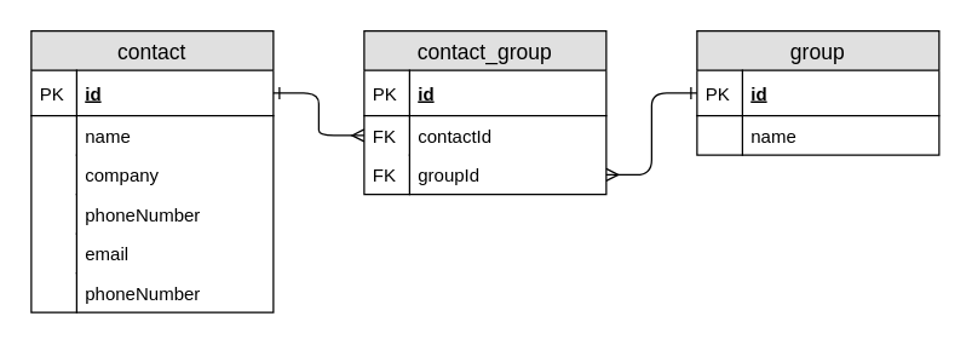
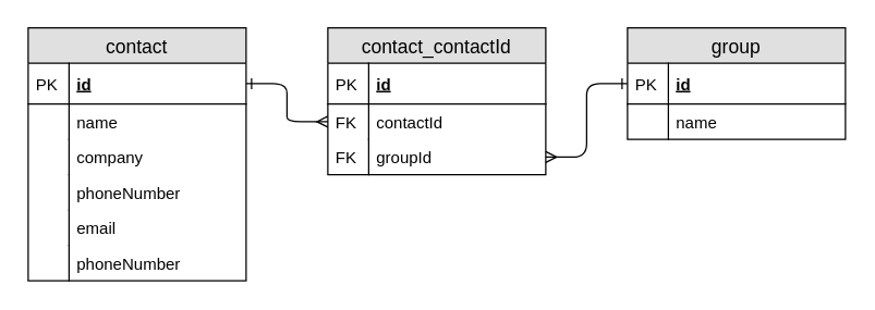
  <mxCell id="0" />
  <mxCell id="1" parent="0" />
  <mxCell id="2" value="contact" style="swimlane;fontStyle=0;childLayout=stackLayout;horizontal=1;startSize=26;fillColor=#e0e0e0;horizontalStack=0;resizeParent=1;resizeParentMax=0;resizeLast=0;collapsible=1;marginBottom=0;swimlaneFillColor=#ffffff;align=center;fontSize=14;" vertex="1" parent="1"><mxGeometry x="20" y="20" width="160" height="186" as="geometry" /></mxCell>
  <mxCell id="3" value="id" style="shape=partialRectangle;top=0;left=0;right=0;bottom=1;align=left;verticalAlign=middle;fillColor=none;spacingLeft=34;spacingRight=4;overflow=hidden;rotatable=0;points=[[0,0.5],[1,0.5]];portConstraint=eastwest;dropTarget=0;fontStyle=5;fontSize=12;" vertex="1" parent="2"><mxGeometry y="26" width="160" height="30" as="geometry" /></mxCell>
  <mxCell id="4" value="PK" style="shape=partialRectangle;top=0;left=0;bottom=0;fillColor=none;align=left;verticalAlign=middle;spacingLeft=4;spacingRight=4;overflow=hidden;rotatable=0;points=[];portConstraint=eastwest;part=1;fontSize=12;" vertex="1" connectable="0" parent="3"><mxGeometry width="30" height="30" as="geometry" /></mxCell>
  <mxCell id="5" value="name" style="shape=partialRectangle;top=0;left=0;right=0;bottom=0;align=left;verticalAlign=top;fillColor=none;spacingLeft=34;spacingRight=4;overflow=hidden;rotatable=0;points=[[0,0.5],[1,0.5]];portConstraint=eastwest;dropTarget=0;fontSize=12;" vertex="1" parent="2"><mxGeometry y="56" width="160" height="26" as="geometry" /></mxCell>
  <mxCell id="6" value="" style="shape=partialRectangle;top=0;left=0;bottom=0;fillColor=none;align=left;verticalAlign=top;spacingLeft=4;spacingRight=4;overflow=hidden;rotatable=0;points=[];portConstraint=eastwest;part=1;fontSize=12;" vertex="1" connectable="0" parent="5"><mxGeometry width="30" height="26" as="geometry" /></mxCell>
  <mxCell id="7" value="company" style="shape=partialRectangle;top=0;left=0;right=0;bottom=0;align=left;verticalAlign=top;fillColor=none;spacingLeft=34;spacingRight=4;overflow=hidden;rotatable=0;points=[[0,0.5],[1,0.5]];portConstraint=eastwest;dropTarget=0;fontSize=12;" vertex="1" parent="2"><mxGeometry y="82" width="160" height="26" as="geometry" /></mxCell>
  <mxCell id="8" value="" style="shape=partialRectangle;top=0;left=0;bottom=0;fillColor=none;align=left;verticalAlign=top;spacingLeft=4;spacingRight=4;overflow=hidden;rotatable=0;points=[];portConstraint=eastwest;part=1;fontSize=12;" vertex="1" connectable="0" parent="7"><mxGeometry width="30" height="26" as="geometry" /></mxCell>
  <mxCell id="9" value="phoneNumber" style="shape=partialRectangle;top=0;left=0;right=0;bottom=0;align=left;verticalAlign=top;fillColor=none;spacingLeft=34;spacingRight=4;overflow=hidden;rotatable=0;points=[[0,0.5],[1,0.5]];portConstraint=eastwest;dropTarget=0;fontSize=12;" vertex="1" parent="2"><mxGeometry y="108" width="160" height="26" as="geometry" /></mxCell>
  <mxCell id="10" value="" style="shape=partialRectangle;top=0;left=0;bottom=0;fillColor=none;align=left;verticalAlign=top;spacingLeft=4;spacingRight=4;overflow=hidden;rotatable=0;points=[];portConstraint=eastwest;part=1;fontSize=12;" vertex="1" connectable="0" parent="9"><mxGeometry width="30" height="26" as="geometry" /></mxCell>
  <mxCell id="11" value="email" style="shape=partialRectangle;top=0;left=0;right=0;bottom=0;align=left;verticalAlign=top;fillColor=none;spacingLeft=34;spacingRight=4;overflow=hidden;rotatable=0;points=[[0,0.5],[1,0.5]];portConstraint=eastwest;dropTarget=0;fontSize=12;" vertex="1" parent="2"><mxGeometry y="134" width="160" height="26" as="geometry" /></mxCell>
  <mxCell id="12" value="" style="shape=partialRectangle;top=0;left=0;bottom=0;fillColor=none;align=left;verticalAlign=top;spacingLeft=4;spacingRight=4;overflow=hidden;rotatable=0;points=[];portConstraint=eastwest;part=1;fontSize=12;" vertex="1" connectable="0" parent="11"><mxGeometry width="30" height="26" as="geometry" /></mxCell>
  <mxCell id="13" value="phoneNumber" style="shape=partialRectangle;top=0;left=0;right=0;bottom=0;align=left;verticalAlign=top;fillColor=none;spacingLeft=34;spacingRight=4;overflow=hidden;rotatable=0;points=[[0,0.5],[1,0.5]];portConstraint=eastwest;dropTarget=0;fontSize=12;" vertex="1" parent="2"><mxGeometry y="160" width="160" height="26" as="geometry" /></mxCell>
  <mxCell id="14" value="" style="shape=partialRectangle;top=0;left=0;bottom=0;fillColor=none;align=left;verticalAlign=top;spacingLeft=4;spacingRight=4;overflow=hidden;rotatable=0;points=[];portConstraint=eastwest;part=1;fontSize=12;" vertex="1" connectable="0" parent="13"><mxGeometry width="30" height="26" as="geometry" /></mxCell>
  <mxCell id="15" value="group" style="swimlane;fontStyle=0;childLayout=stackLayout;horizontal=1;startSize=26;fillColor=#e0e0e0;horizontalStack=0;resizeParent=1;resizeParentMax=0;resizeLast=0;collapsible=1;marginBottom=0;swimlaneFillColor=#ffffff;align=center;fontSize=14;" vertex="1" parent="1"><mxGeometry x="460" y="20" width="160" height="82" as="geometry" /></mxCell>
  <mxCell id="16" value="id" style="shape=partialRectangle;top=0;left=0;right=0;bottom=1;align=left;verticalAlign=middle;fillColor=none;spacingLeft=34;spacingRight=4;overflow=hidden;rotatable=0;points=[[0,0.5],[1,0.5]];portConstraint=eastwest;dropTarget=0;fontStyle=5;fontSize=12;" vertex="1" parent="15"><mxGeometry y="26" width="160" height="30" as="geometry" /></mxCell>
  <mxCell id="17" value="PK" style="shape=partialRectangle;top=0;left=0;bottom=0;fillColor=none;align=left;verticalAlign=middle;spacingLeft=4;spacingRight=4;overflow=hidden;rotatable=0;points=[];portConstraint=eastwest;part=1;fontSize=12;" vertex="1" connectable="0" parent="16"><mxGeometry width="30" height="30" as="geometry" /></mxCell>
  <mxCell id="18" value="name" style="shape=partialRectangle;top=0;left=0;right=0;bottom=0;align=left;verticalAlign=top;fillColor=none;spacingLeft=34;spacingRight=4;overflow=hidden;rotatable=0;points=[[0,0.5],[1,0.5]];portConstraint=eastwest;dropTarget=0;fontSize=12;" vertex="1" parent="15"><mxGeometry y="56" width="160" height="26" as="geometry" /></mxCell>
  <mxCell id="19" value="" style="shape=partialRectangle;top=0;left=0;bottom=0;fillColor=none;align=left;verticalAlign=top;spacingLeft=4;spacingRight=4;overflow=hidden;rotatable=0;points=[];portConstraint=eastwest;part=1;fontSize=12;" vertex="1" connectable="0" parent="18"><mxGeometry width="30" height="26" as="geometry" /></mxCell>
- <mxCell id="20" value="contact_group" style="swimlane;fontStyle=0;childLayout=stackLayout;horizontal=1;startSize=26;fillColor=#e0e0e0;horizontalStack=0;resizeParent=1;resizeParentMax=0;resizeLast=0;collapsible=1;marginBottom=0;swimlaneFillColor=#ffffff;align=center;fontSize=14;" vertex="1" parent="1"><mxGeometry x="240" y="20" width="160" height="108" as="geometry" /></mxCell>
+ <mxCell id="20" value="contact_contactId" style="swimlane;fontStyle=0;childLayout=stackLayout;horizontal=1;startSize=26;fillColor=#e0e0e0;horizontalStack=0;resizeParent=1;resizeParentMax=0;resizeLast=0;collapsible=1;marginBottom=0;swimlaneFillColor=#ffffff;align=center;fontSize=14;" vertex="1" parent="1"><mxGeometry x="240" y="20" width="160" height="108" as="geometry" /></mxCell>
  <mxCell id="21" value="id" style="shape=partialRectangle;top=0;left=0;right=0;bottom=1;align=left;verticalAlign=middle;fillColor=none;spacingLeft=34;spacingRight=4;overflow=hidden;rotatable=0;points=[[0,0.5],[1,0.5]];portConstraint=eastwest;dropTarget=0;fontStyle=5;fontSize=12;" vertex="1" parent="20"><mxGeometry y="26" width="160" height="30" as="geometry" /></mxCell>
  <mxCell id="22" value="PK" style="shape=partialRectangle;top=0;left=0;bottom=0;fillColor=none;align=left;verticalAlign=middle;spacingLeft=4;spacingRight=4;overflow=hidden;rotatable=0;points=[];portConstraint=eastwest;part=1;fontSize=12;" vertex="1" connectable="0" parent="21"><mxGeometry width="30" height="30" as="geometry" /></mxCell>
  <mxCell id="23" value="contactId" style="shape=partialRectangle;top=0;left=0;right=0;bottom=0;align=left;verticalAlign=top;fillColor=none;spacingLeft=34;spacingRight=4;overflow=hidden;rotatable=0;points=[[0,0.5],[1,0.5]];portConstraint=eastwest;dropTarget=0;fontSize=12;" vertex="1" parent="20"><mxGeometry y="56" width="160" height="26" as="geometry" /></mxCell>
  <mxCell id="24" value="FK" style="shape=partialRectangle;top=0;left=0;bottom=0;fillColor=none;align=left;verticalAlign=top;spacingLeft=4;spacingRight=4;overflow=hidden;rotatable=0;points=[];portConstraint=eastwest;part=1;fontSize=12;" vertex="1" connectable="0" parent="23"><mxGeometry width="30" height="26" as="geometry" /></mxCell>
  <mxCell id="25" value="groupId" style="shape=partialRectangle;top=0;left=0;right=0;bottom=0;align=left;verticalAlign=top;fillColor=none;spacingLeft=34;spacingRight=4;overflow=hidden;rotatable=0;points=[[0,0.5],[1,0.5]];portConstraint=eastwest;dropTarget=0;fontSize=12;" vertex="1" parent="20"><mxGeometry y="82" width="160" height="26" as="geometry" /></mxCell>
  <mxCell id="26" value="FK" style="shape=partialRectangle;top=0;left=0;bottom=0;fillColor=none;align=left;verticalAlign=top;spacingLeft=4;spacingRight=4;overflow=hidden;rotatable=0;points=[];portConstraint=eastwest;part=1;fontSize=12;" vertex="1" connectable="0" parent="25"><mxGeometry width="30" height="26" as="geometry" /></mxCell>
  <mxCell id="27" value="" style="edgeStyle=entityRelationEdgeStyle;fontSize=12;html=1;endArrow=ERmany;startArrow=ERone;entryX=0;entryY=0.5;entryDx=0;entryDy=0;exitX=1;exitY=0.5;exitDx=0;exitDy=0;startFill=0;" edge="1" parent="1" source="3" target="23"><mxGeometry width="100" height="100" relative="1" as="geometry"><mxPoint x="20" y="326" as="sourcePoint" /><mxPoint x="120" y="226" as="targetPoint" /></mxGeometry></mxCell>
  <mxCell id="28" value="" style="edgeStyle=entityRelationEdgeStyle;fontSize=12;html=1;endArrow=ERone;startArrow=ERmany;exitX=1;exitY=0.5;exitDx=0;exitDy=0;entryX=0;entryY=0.5;entryDx=0;entryDy=0;endFill=0;" edge="1" parent="1" source="25" target="16"><mxGeometry width="100" height="100" relative="1" as="geometry"><mxPoint x="350" y="276" as="sourcePoint" /><mxPoint x="450" y="176" as="targetPoint" /></mxGeometry></mxCell>
